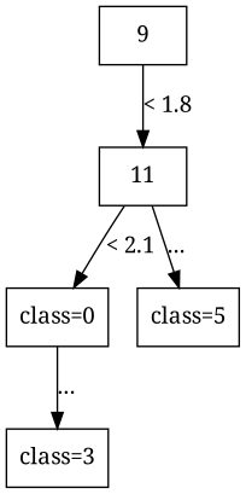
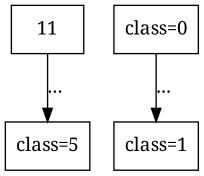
  digraph {
    fontname="Noto Serif"
    node [fontname="Noto Serif" shape=box]
    edge [fontname="Noto Serif"]
-   n1 [label=9]
    n2 [label=11]
    n3 [label="class=0"]
    n4 [label="class=5"]
-   n5 [label="class=3"]
-   n1 -> n2 [label="< 1.8"]
-   n2 -> n3 [label="< 2.1"]
+   n5 [label="class=1"]
    n2 -> n4 [label="..."]
    n3 -> n5 [label="..."]
  }
